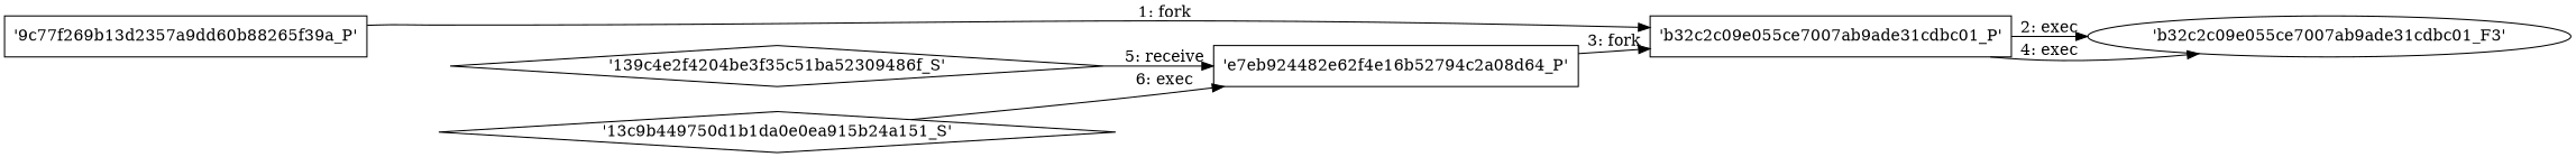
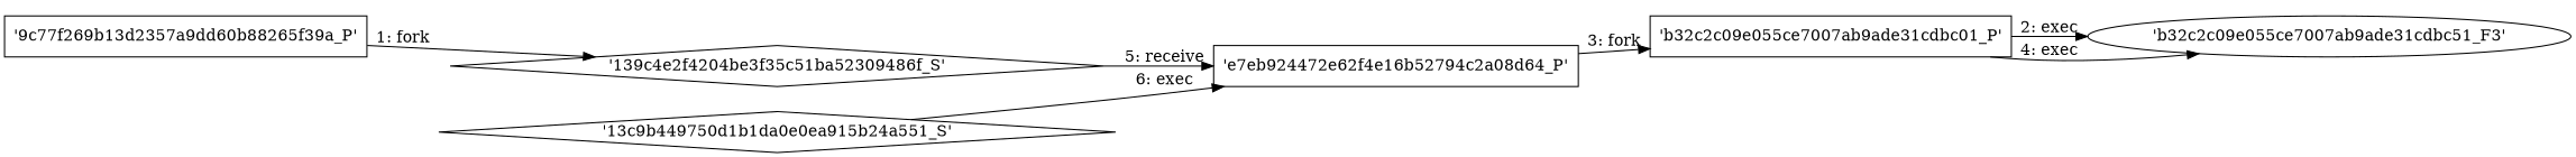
  digraph {
    engine=neato
    fixedsize=false
    fontsize=10
    nodesep=0.3
    rankdir=LR
    ranksep=0
    splines=true
    node [node_type=Process shape=box]
    "'9c77f269b13d2357a9dd60b88265f39a_P'"
    "'b32c2c09e055ce7007ab9ade31cdbc01_P'"
-   "'b32c2c09e055ce7007ab9ade31cdbc01_F3'" [node_type=File shape=ellipse]
-   "'e7eb924482e62f4e16b52794c2a08d64_P'"
+   "'b32c2c09e055ce7007ab9ade31cdbc01_F3'" [node_type=File shape=ellipse label="'b32c2c09e055ce7007ab9ade31cdbc51_F3'"]
+   "'e7eb924482e62f4e16b52794c2a08d64_P'" [label="'e7eb924472e62f4e16b52794c2a08d64_P'"]
    n5 [label="'139c4e2f4204be3f35c51ba52309486f_S'" node_type=Socket shape=diamond]
-   "'13c9b449750d1b1da0e0ea915b24a151_S'" [node_type=Socket shape=diamond]
-   "'9c77f269b13d2357a9dd60b88265f39a_P'" -> "'b32c2c09e055ce7007ab9ade31cdbc01_P'" [label="1: fork"]
+   "'13c9b449750d1b1da0e0ea915b24a151_S'" [node_type=Socket shape=diamond label="'13c9b449750d1b1da0e0ea915b24a551_S'"]
+   "'9c77f269b13d2357a9dd60b88265f39a_P'" -> n5 [label="1: fork"]
    "'b32c2c09e055ce7007ab9ade31cdbc01_P'" -> "'b32c2c09e055ce7007ab9ade31cdbc01_F3'" [label="2: exec"]
    "'b32c2c09e055ce7007ab9ade31cdbc01_P'" -> "'b32c2c09e055ce7007ab9ade31cdbc01_F3'" [label="4: exec"]
    "'e7eb924482e62f4e16b52794c2a08d64_P'" -> "'b32c2c09e055ce7007ab9ade31cdbc01_P'" [label="3: fork"]
    n5 -> "'e7eb924482e62f4e16b52794c2a08d64_P'" [label="5: receive"]
    "'13c9b449750d1b1da0e0ea915b24a151_S'" -> "'e7eb924482e62f4e16b52794c2a08d64_P'" [label="6: exec"]
  }
